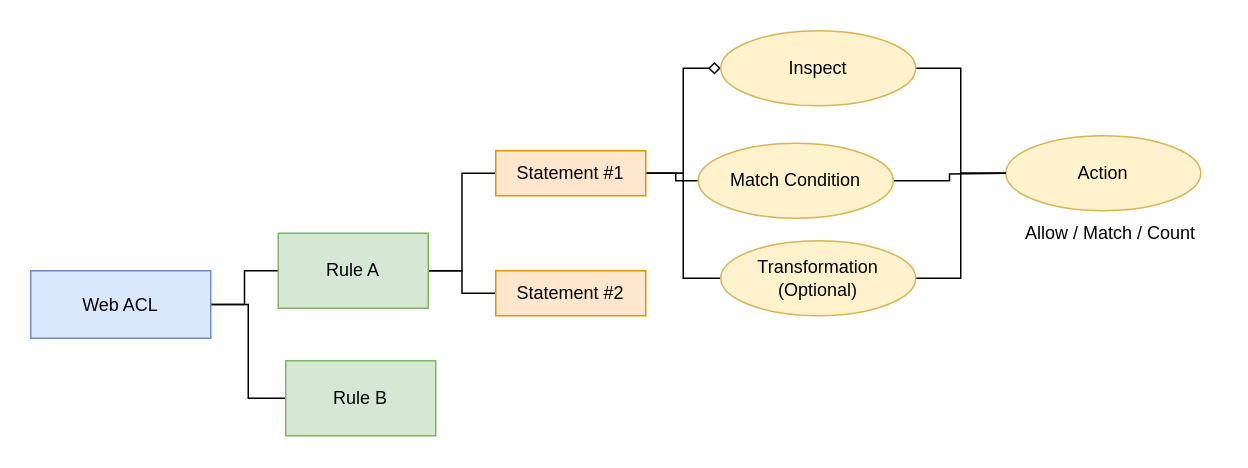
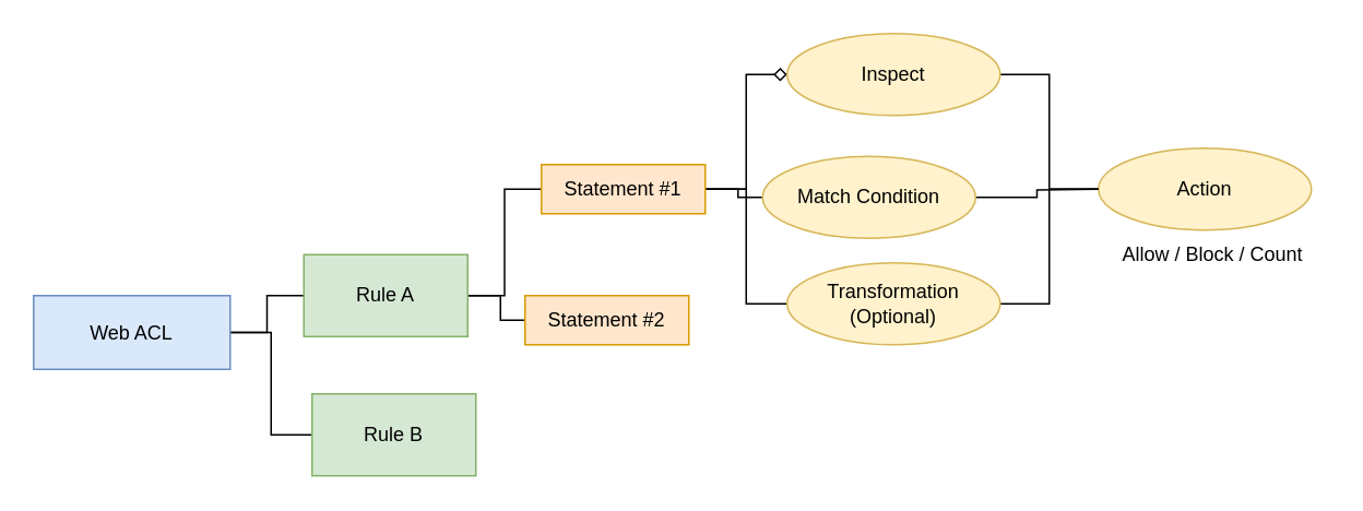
  <mxCell id="0" />
  <mxCell id="1" parent="0" />
  <mxCell id="2" style="edgeStyle=orthogonalEdgeStyle;rounded=0;orthogonalLoop=1;jettySize=auto;html=1;entryX=0;entryY=0.5;entryDx=0;entryDy=0;endArrow=none;endFill=0;" edge="1" parent="1" source="4" target="7"><mxGeometry relative="1" as="geometry" /></mxCell>
  <mxCell id="3" style="edgeStyle=orthogonalEdgeStyle;rounded=0;orthogonalLoop=1;jettySize=auto;html=1;entryX=0;entryY=0.5;entryDx=0;entryDy=0;endArrow=none;endFill=0;" edge="1" parent="1" source="4" target="8"><mxGeometry relative="1" as="geometry" /></mxCell>
  <mxCell id="4" value="Web ACL" style="rounded=0;whiteSpace=wrap;html=1;fillColor=#dae8fc;strokeColor=#6c8ebf;" vertex="1" parent="1"><mxGeometry x="20" y="180" width="120" height="45" as="geometry" /></mxCell>
  <mxCell id="5" style="edgeStyle=orthogonalEdgeStyle;rounded=0;orthogonalLoop=1;jettySize=auto;html=1;entryX=0;entryY=0.5;entryDx=0;entryDy=0;endArrow=none;endFill=0;" edge="1" parent="1" source="7" target="12"><mxGeometry relative="1" as="geometry" /></mxCell>
  <mxCell id="6" style="edgeStyle=orthogonalEdgeStyle;rounded=0;orthogonalLoop=1;jettySize=auto;html=1;endArrow=none;endFill=0;" edge="1" parent="1" source="7" target="13"><mxGeometry relative="1" as="geometry" /></mxCell>
  <mxCell id="7" value="Rule A" style="rounded=0;whiteSpace=wrap;html=1;fillColor=#d5e8d4;strokeColor=#82b366;" vertex="1" parent="1"><mxGeometry x="185" y="155" width="100" height="50" as="geometry" /></mxCell>
  <mxCell id="8" value="Rule B" style="rounded=0;whiteSpace=wrap;html=1;fillColor=#d5e8d4;strokeColor=#82b366;" vertex="1" parent="1"><mxGeometry x="190" y="240" width="100" height="50" as="geometry" /></mxCell>
  <mxCell id="9" style="edgeStyle=orthogonalEdgeStyle;rounded=0;orthogonalLoop=1;jettySize=auto;html=1;entryX=0;entryY=0.5;entryDx=0;entryDy=0;endArrow=diamond;endFill=0;" edge="1" parent="1" source="12" target="20"><mxGeometry relative="1" as="geometry" /></mxCell>
  <mxCell id="10" style="edgeStyle=orthogonalEdgeStyle;rounded=0;orthogonalLoop=1;jettySize=auto;html=1;entryX=0;entryY=0.5;entryDx=0;entryDy=0;endArrow=none;endFill=0;" edge="1" parent="1" source="12" target="18"><mxGeometry relative="1" as="geometry" /></mxCell>
  <mxCell id="11" style="edgeStyle=orthogonalEdgeStyle;rounded=0;orthogonalLoop=1;jettySize=auto;html=1;entryX=0;entryY=0.5;entryDx=0;entryDy=0;endArrow=none;endFill=0;" edge="1" parent="1" source="12" target="15"><mxGeometry relative="1" as="geometry" /></mxCell>
  <mxCell id="12" value="Statement #1" style="rounded=0;whiteSpace=wrap;html=1;fillColor=#ffe6cc;strokeColor=#d79b00;" vertex="1" parent="1"><mxGeometry x="330" y="100" width="100" height="30" as="geometry" /></mxCell>
- <mxCell id="13" value="Statement #2" style="rounded=0;whiteSpace=wrap;html=1;fillColor=#ffe6cc;strokeColor=#d79b00;" vertex="1" parent="1"><mxGeometry x="330" y="180" width="100" height="30" as="geometry" /></mxCell>
+ <mxCell id="13" value="Statement #2" style="rounded=0;whiteSpace=wrap;html=1;fillColor=#ffe6cc;strokeColor=#d79b00;" vertex="1" parent="1"><mxGeometry x="320" y="180" width="100" height="30" as="geometry" /></mxCell>
  <mxCell id="14" style="edgeStyle=orthogonalEdgeStyle;rounded=0;orthogonalLoop=1;jettySize=auto;html=1;entryX=0;entryY=0.5;entryDx=0;entryDy=0;endArrow=none;endFill=0;" edge="1" parent="1" source="15" target="16"><mxGeometry relative="1" as="geometry" /></mxCell>
  <mxCell id="15" value="Transformation&lt;br&gt;(Optional)" style="ellipse;whiteSpace=wrap;html=1;fillColor=#fff2cc;strokeColor=#d6b656;" vertex="1" parent="1"><mxGeometry x="480" y="160" width="130" height="50" as="geometry" /></mxCell>
  <mxCell id="16" value="Action" style="ellipse;whiteSpace=wrap;html=1;fillColor=#fff2cc;strokeColor=#d6b656;" vertex="1" parent="1"><mxGeometry x="670" y="90" width="130" height="50" as="geometry" /></mxCell>
  <mxCell id="17" style="edgeStyle=orthogonalEdgeStyle;rounded=0;orthogonalLoop=1;jettySize=auto;html=1;endArrow=none;endFill=0;" edge="1" parent="1" source="18"><mxGeometry relative="1" as="geometry"><mxPoint x="670" y="115" as="targetPoint" /></mxGeometry></mxCell>
  <mxCell id="18" value="Match Condition" style="ellipse;whiteSpace=wrap;html=1;fillColor=#fff2cc;strokeColor=#d6b656;" vertex="1" parent="1"><mxGeometry x="465" y="95" width="130" height="50" as="geometry" /></mxCell>
  <mxCell id="19" style="edgeStyle=orthogonalEdgeStyle;rounded=0;orthogonalLoop=1;jettySize=auto;html=1;entryX=0;entryY=0.5;entryDx=0;entryDy=0;endArrow=none;endFill=0;" edge="1" parent="1" source="20" target="16"><mxGeometry relative="1" as="geometry" /></mxCell>
  <mxCell id="20" value="Inspect" style="ellipse;whiteSpace=wrap;html=1;fillColor=#fff2cc;strokeColor=#d6b656;" vertex="1" parent="1"><mxGeometry x="480" y="20" width="130" height="50" as="geometry" /></mxCell>
- <mxCell id="21" value="Allow / Match / Count" style="text;html=1;strokeColor=none;fillColor=none;align=center;verticalAlign=middle;whiteSpace=wrap;rounded=0;" vertex="1" parent="1"><mxGeometry x="670" y="140" width="140" height="30" as="geometry" /></mxCell>
+ <mxCell id="21" value="Allow / Block / Count" style="text;html=1;strokeColor=none;fillColor=none;align=center;verticalAlign=middle;whiteSpace=wrap;rounded=0;" vertex="1" parent="1"><mxGeometry x="670" y="140" width="140" height="30" as="geometry" /></mxCell>
